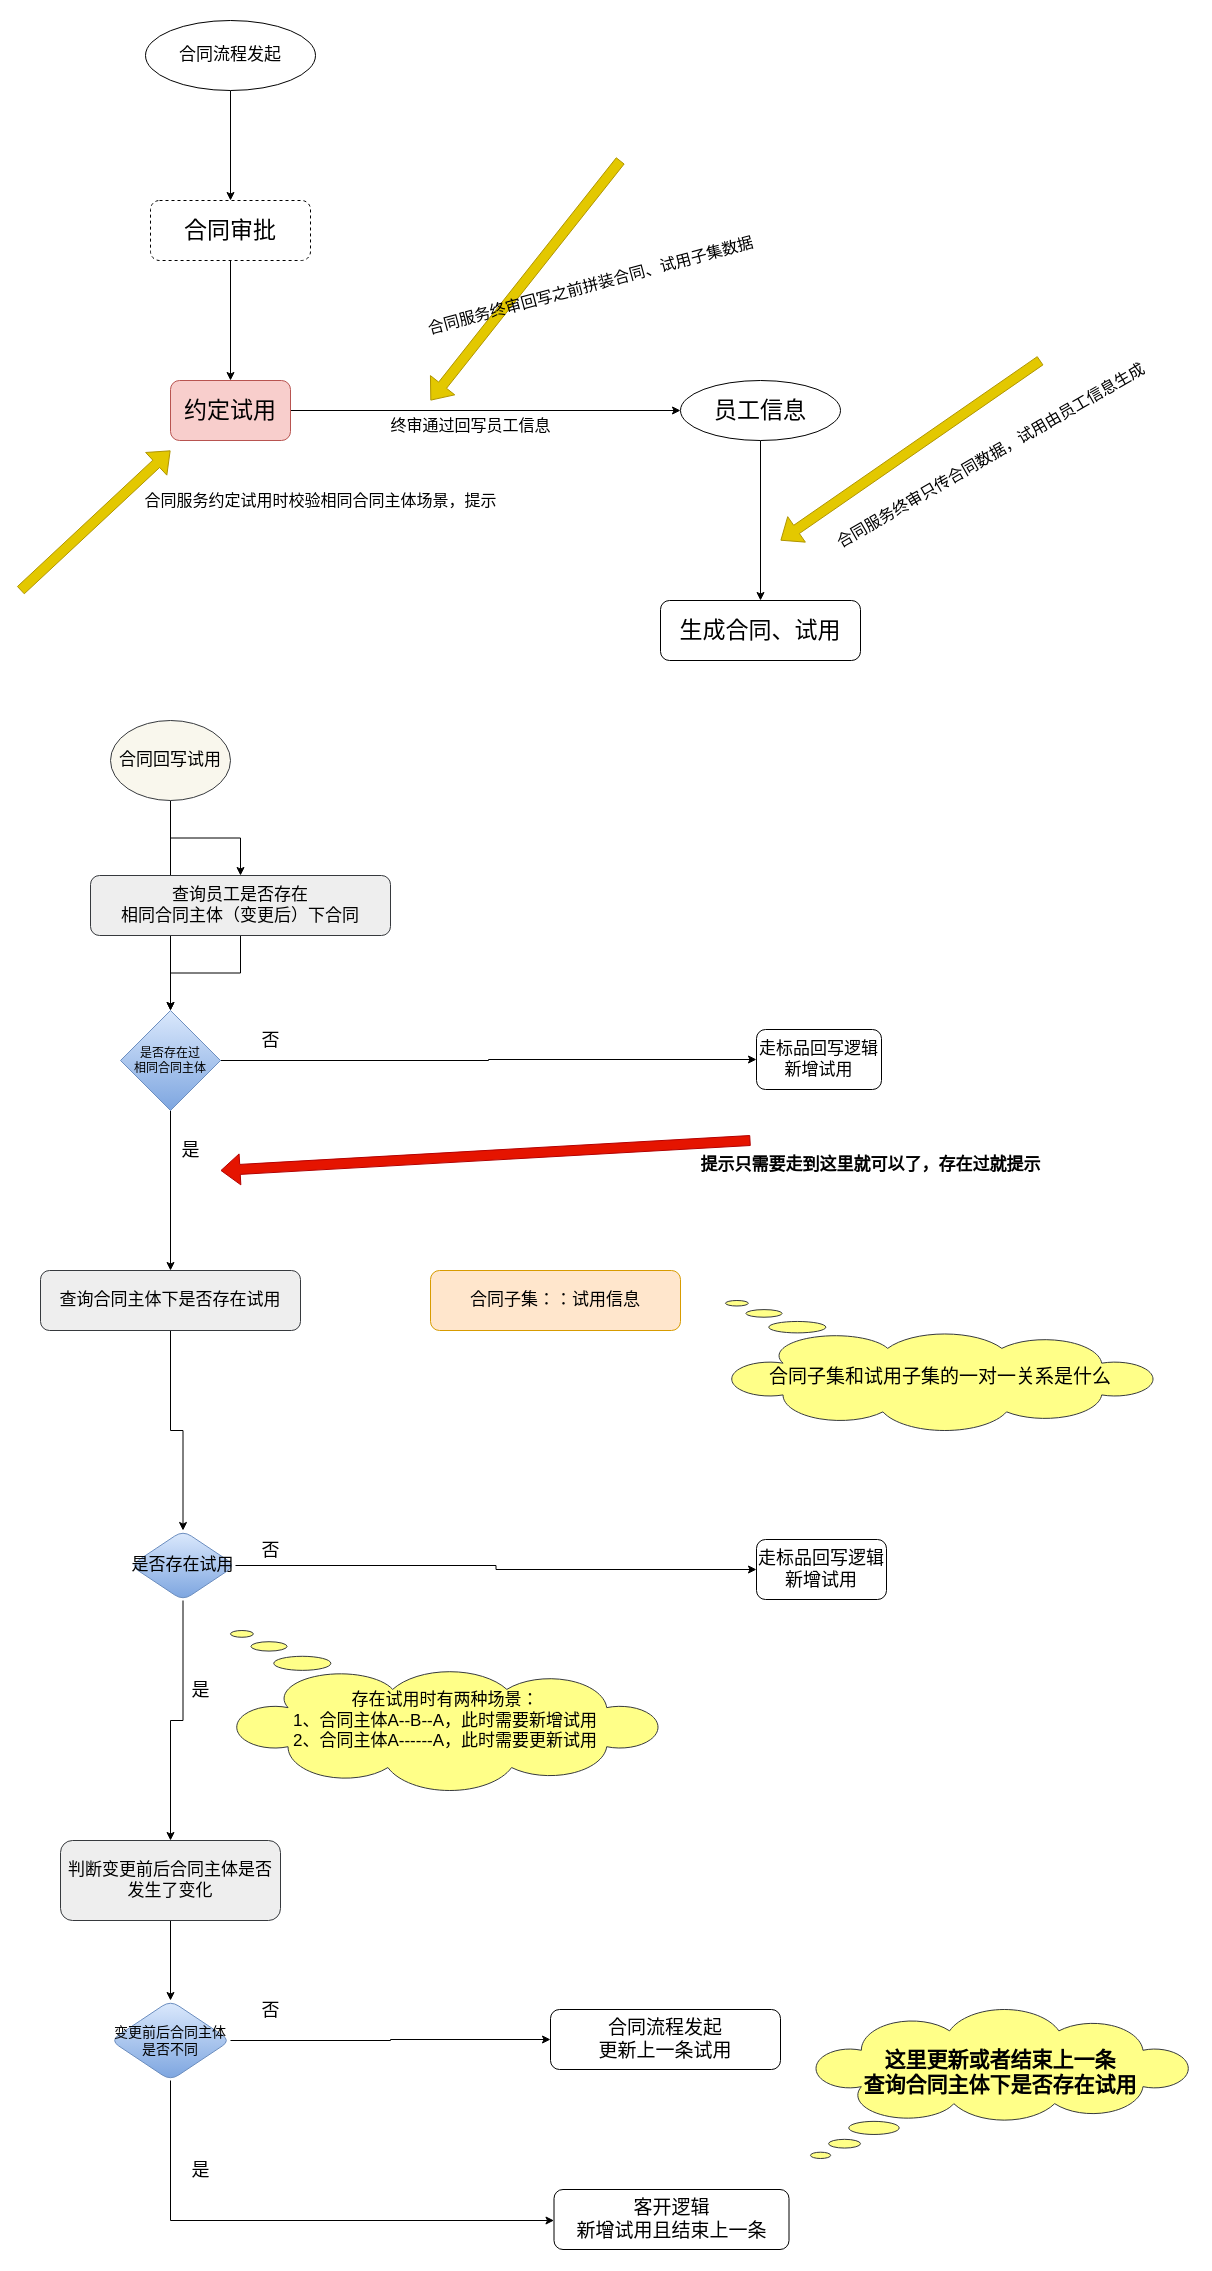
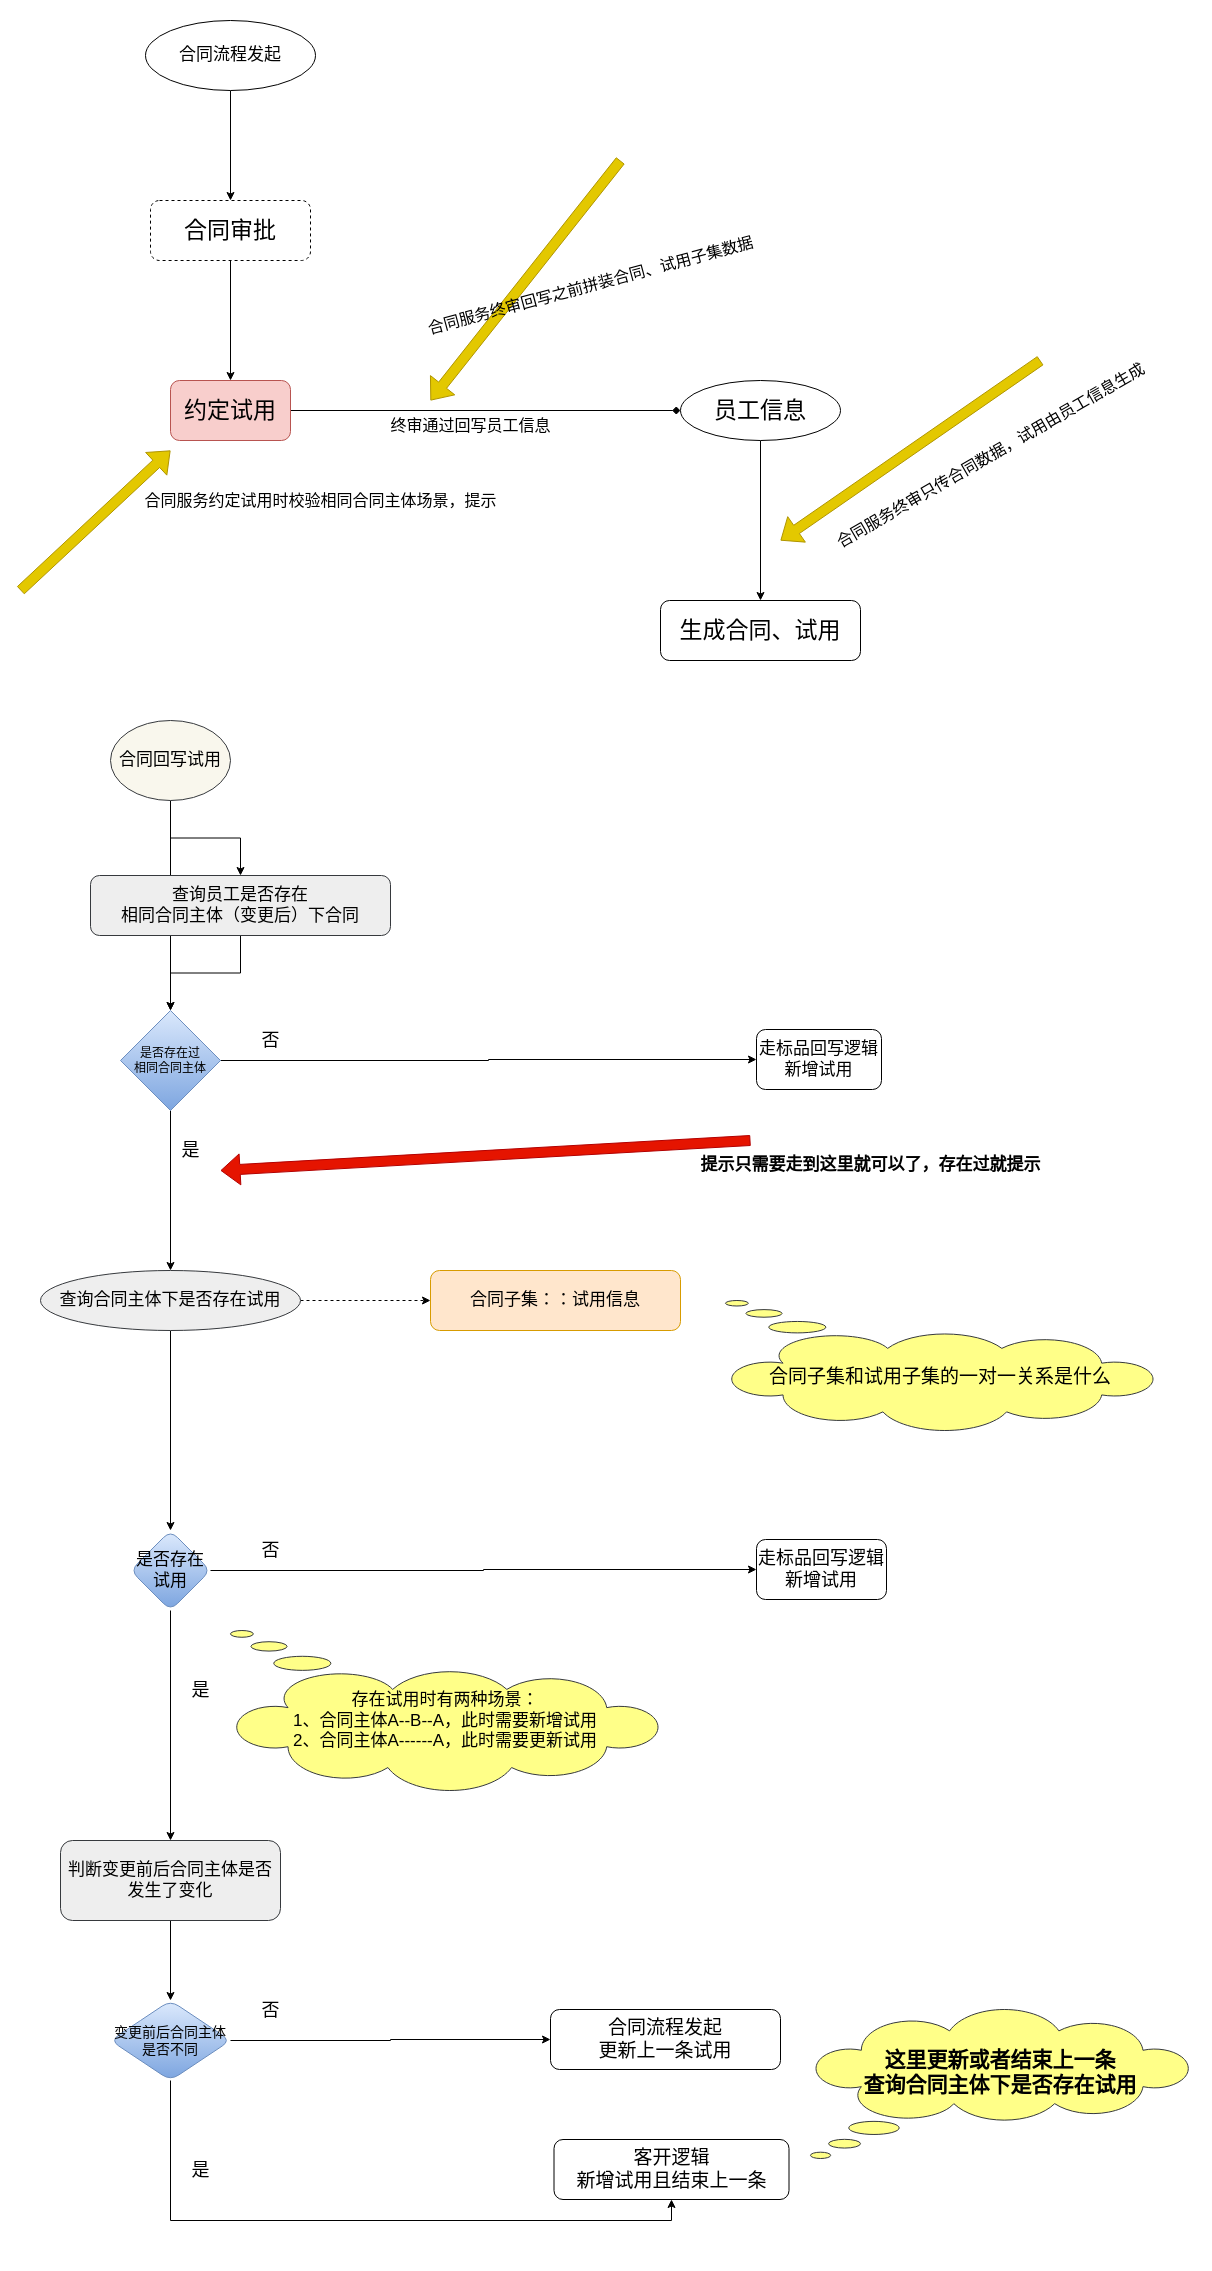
  <mxCell id="0" />
  <mxCell id="1" parent="0" />
  <mxCell id="2" style="edgeStyle=orthogonalEdgeStyle;rounded=0;orthogonalLoop=1;jettySize=auto;html=1;" edge="1" parent="1" source="3" target="5"><mxGeometry relative="1" as="geometry" /></mxCell>
  <mxCell id="3" value="合同审批" style="rounded=1;whiteSpace=wrap;html=1;fontSize=23;dashed=1;" vertex="1" parent="1"><mxGeometry x="150" y="200" width="160" height="60" as="geometry" /></mxCell>
- <mxCell id="4" style="edgeStyle=orthogonalEdgeStyle;rounded=0;orthogonalLoop=1;jettySize=auto;html=1;" edge="1" parent="1" source="5" target="7"><mxGeometry relative="1" as="geometry"><mxPoint x="690" y="410" as="targetPoint" /></mxGeometry></mxCell>
+ <mxCell id="4" style="edgeStyle=orthogonalEdgeStyle;rounded=0;orthogonalLoop=1;jettySize=auto;html=1;endArrow=diamond;" edge="1" parent="1" source="5" target="7"><mxGeometry relative="1" as="geometry"><mxPoint x="690" y="410" as="targetPoint" /></mxGeometry></mxCell>
  <mxCell id="5" value="约定试用" style="rounded=1;whiteSpace=wrap;html=1;fontSize=23;fillColor=#f8cecc;strokeColor=#b85450;" vertex="1" parent="1"><mxGeometry x="170" y="380" width="120" height="60" as="geometry" /></mxCell>
  <mxCell id="6" value="" style="edgeStyle=orthogonalEdgeStyle;rounded=0;orthogonalLoop=1;jettySize=auto;html=1;" edge="1" parent="1" source="7" target="9"><mxGeometry relative="1" as="geometry" /></mxCell>
  <mxCell id="7" value="员工信息" style="ellipse;whiteSpace=wrap;html=1;fontSize=23;" vertex="1" parent="1"><mxGeometry x="680" y="380" width="160" height="60" as="geometry" /></mxCell>
  <mxCell id="8" value="终审通过回写员工信息" style="text;html=1;align=center;verticalAlign=middle;resizable=0;points=[];autosize=1;strokeColor=none;fillColor=none;fontSize=16;" vertex="1" parent="1"><mxGeometry x="380" y="410" width="180" height="30" as="geometry" /></mxCell>
  <mxCell id="9" value="生成合同、试用" style="rounded=1;whiteSpace=wrap;html=1;fontSize=23;" vertex="1" parent="1"><mxGeometry x="660" y="600" width="200" height="60" as="geometry" /></mxCell>
  <mxCell id="10" style="edgeStyle=orthogonalEdgeStyle;rounded=0;orthogonalLoop=1;jettySize=auto;html=1;" edge="1" parent="1" source="11" target="3"><mxGeometry relative="1" as="geometry" /></mxCell>
  <mxCell id="11" value="合同流程发起" style="ellipse;whiteSpace=wrap;html=1;fontSize=17;" vertex="1" parent="1"><mxGeometry x="145" y="20" width="170" height="70" as="geometry" /></mxCell>
  <mxCell id="12" value="" style="shape=flexArrow;endArrow=classic;html=1;rounded=0;fillColor=#e3c800;strokeColor=#B09500;" edge="1" parent="1"><mxGeometry width="50" height="50" relative="1" as="geometry"><mxPoint y="590" as="sourcePoint" x="20" /><mxPoint x="170" y="450" as="targetPoint" /></mxGeometry></mxCell>
  <mxCell id="13" value="" style="shape=flexArrow;endArrow=classic;html=1;rounded=0;fillColor=#e3c800;strokeColor=#B09500;" edge="1" parent="1"><mxGeometry width="50" height="50" relative="1" as="geometry"><mxPoint x="620" y="160" as="sourcePoint" /><mxPoint x="430" y="400" as="targetPoint" /></mxGeometry></mxCell>
  <mxCell id="14" value="" style="shape=flexArrow;endArrow=classic;html=1;rounded=0;fillColor=#e3c800;strokeColor=#B09500;" edge="1" parent="1"><mxGeometry width="50" height="50" relative="1" as="geometry"><mxPoint x="1040" y="360" as="sourcePoint" /><mxPoint x="780" y="540" as="targetPoint" /></mxGeometry></mxCell>
  <mxCell id="15" value="合同服务终审回写之前拼装合同、试用子集数据" style="text;html=1;align=center;verticalAlign=middle;resizable=0;points=[];autosize=1;strokeColor=none;fillColor=none;rotation=-15;fontSize=16;" vertex="1" parent="1"><mxGeometry x="410" y="270" width="360" height="30" as="geometry" /></mxCell>
  <mxCell id="16" value="合同服务终审只传合同数据，试用由员工信息生成" style="text;html=1;align=center;verticalAlign=middle;resizable=0;points=[];autosize=1;strokeColor=none;fillColor=none;rotation=-30;fontSize=16;" vertex="1" parent="1"><mxGeometry x="800" y="440" width="380" height="30" as="geometry" /></mxCell>
  <mxCell id="17" value="合同服务约定试用时校验相同合同主体场景，提示" style="text;html=1;align=center;verticalAlign=middle;resizable=0;points=[];autosize=1;strokeColor=none;fillColor=none;rotation=0;fontSize=16;" vertex="1" parent="1"><mxGeometry x="130" y="485" width="380" height="30" as="geometry" /></mxCell>
  <mxCell id="18" value="" style="edgeStyle=orthogonalEdgeStyle;rounded=0;orthogonalLoop=1;jettySize=auto;html=1;" edge="1" parent="1" source="20" target="30"><mxGeometry relative="1" as="geometry" /></mxCell>
  <mxCell id="19" value="" style="edgeStyle=orthogonalEdgeStyle;rounded=0;orthogonalLoop=1;jettySize=auto;html=1;" edge="1" parent="1" source="20" target="37"><mxGeometry relative="1" as="geometry" /></mxCell>
  <mxCell id="20" value="合同回写试用" style="ellipse;whiteSpace=wrap;html=1;fontSize=17;fillColor=#f9f7ed;strokeColor=#36393d;" vertex="1" parent="1"><mxGeometry x="110" y="720" width="120" height="80" as="geometry" /></mxCell>
  <mxCell id="21" value="" style="edgeStyle=orthogonalEdgeStyle;rounded=0;orthogonalLoop=1;jettySize=auto;html=1;" edge="1" parent="1" source="23" target="26"><mxGeometry relative="1" as="geometry" /></mxCell>
- <mxCell id="23" value="查询合同主体下是否存在试用" style="rounded=1;whiteSpace=wrap;html=1;fontSize=17;fillColor=#eeeeee;strokeColor=#36393d;" vertex="1" parent="1"><mxGeometry x="40" y="1270" width="260" height="60" as="geometry" /></mxCell>
+ <mxCell id="22" style="edgeStyle=orthogonalEdgeStyle;rounded=0;orthogonalLoop=1;jettySize=auto;html=1;dashed=1;" edge="1" parent="1" source="23" target="27"><mxGeometry relative="1" as="geometry" /></mxCell>
+ <mxCell id="23" value="查询合同主体下是否存在试用" style="ellipse;whiteSpace=wrap;html=1;fontSize=17;fillColor=#eeeeee;strokeColor=#36393d;" vertex="1" parent="1"><mxGeometry x="40" y="1270" width="260" height="60" as="geometry" /></mxCell>
  <mxCell id="24" value="" style="edgeStyle=orthogonalEdgeStyle;rounded=0;orthogonalLoop=1;jettySize=auto;html=1;" edge="1" parent="1" source="26" target="34"><mxGeometry relative="1" as="geometry" /></mxCell>
  <mxCell id="25" value="" style="edgeStyle=orthogonalEdgeStyle;rounded=0;orthogonalLoop=1;jettySize=auto;html=1;" edge="1" parent="1" source="26" target="40"><mxGeometry relative="1" as="geometry" /></mxCell>
- <mxCell id="26" value="是否存在试用" style="rhombus;whiteSpace=wrap;html=1;fontSize=17;rounded=1;fillColor=#dae8fc;gradientColor=#7ea6e0;strokeColor=#6c8ebf;" vertex="1" parent="1"><mxGeometry x="130" y="1530" width="105" height="70" as="geometry" /></mxCell>
+ <mxCell id="26" value="是否存在试用" style="rhombus;whiteSpace=wrap;html=1;fontSize=17;rounded=1;fillColor=#dae8fc;gradientColor=#7ea6e0;strokeColor=#6c8ebf;" vertex="1" parent="1"><mxGeometry x="130" y="1530" width="80" height="80" as="geometry" /></mxCell>
  <mxCell id="27" value="合同子集：：试用信息" style="rounded=1;whiteSpace=wrap;html=1;fontSize=17;fillColor=#ffe6cc;strokeColor=#d79b00;" vertex="1" parent="1"><mxGeometry x="430" y="1270" width="250" height="60" as="geometry" /></mxCell>
  <mxCell id="28" style="edgeStyle=orthogonalEdgeStyle;rounded=0;orthogonalLoop=1;jettySize=auto;html=1;" edge="1" parent="1" source="30" target="23"><mxGeometry relative="1" as="geometry"><mxPoint x="170" y="1140" as="sourcePoint" /></mxGeometry></mxCell>
  <mxCell id="29" value="" style="edgeStyle=orthogonalEdgeStyle;rounded=0;orthogonalLoop=1;jettySize=auto;html=1;" edge="1" parent="1" source="30" target="32"><mxGeometry relative="1" as="geometry" /></mxCell>
  <mxCell id="30" value="是否存在过&lt;br&gt;相同合同主体" style="rhombus;whiteSpace=wrap;html=1;fontSize=12;fillColor=#dae8fc;strokeColor=#6c8ebf;gradientColor=#7ea6e0;" vertex="1" parent="1"><mxGeometry x="120" y="1010" width="100" height="100" as="geometry" /></mxCell>
  <mxCell id="31" value="是" style="text;html=1;align=center;verticalAlign=middle;resizable=0;points=[];autosize=1;strokeColor=none;fillColor=none;fontSize=18;" vertex="1" parent="1"><mxGeometry x="170" y="1130" width="40" height="40" as="geometry" /></mxCell>
  <mxCell id="32" value="走标品回写逻辑&lt;br style=&quot;font-size: 17px;&quot;&gt;新增试用" style="rounded=1;whiteSpace=wrap;html=1;fontSize=17;" vertex="1" parent="1"><mxGeometry x="756" y="1029" width="125" height="60" as="geometry" /></mxCell>
  <mxCell id="33" value="否" style="text;html=1;align=center;verticalAlign=middle;resizable=0;points=[];autosize=1;strokeColor=none;fillColor=none;fontSize=18;" vertex="1" parent="1"><mxGeometry x="250" y="1020" width="40" height="40" as="geometry" /></mxCell>
  <mxCell id="34" value="&lt;span style=&quot;font-size: 18px;&quot;&gt;走标品回写逻辑&lt;/span&gt;&lt;br style=&quot;font-size: 18px;&quot;&gt;&lt;span style=&quot;font-size: 18px;&quot;&gt;新增试用&lt;/span&gt;" style="whiteSpace=wrap;html=1;fontSize=18;rounded=1;" vertex="1" parent="1"><mxGeometry x="756" y="1539" width="130" height="60" as="geometry" /></mxCell>
  <mxCell id="35" value="否" style="text;html=1;align=center;verticalAlign=middle;resizable=0;points=[];autosize=1;strokeColor=none;fillColor=none;fontSize=18;" vertex="1" parent="1"><mxGeometry x="250" y="1530" width="40" height="40" as="geometry" /></mxCell>
  <mxCell id="36" value="" style="edgeStyle=orthogonalEdgeStyle;rounded=0;orthogonalLoop=1;jettySize=auto;html=1;" edge="1" parent="1" source="37" target="30"><mxGeometry relative="1" as="geometry" /></mxCell>
  <mxCell id="37" value="查询员工是否存在&lt;br&gt;相同合同主体（变更后）下合同" style="rounded=1;whiteSpace=wrap;html=1;fontSize=17;fillColor=#eeeeee;strokeColor=#36393d;" vertex="1" parent="1"><mxGeometry x="90" y="875" width="300" height="60" as="geometry" /></mxCell>
  <mxCell id="38" value="&lt;div style=&quot;font-size: 17px;&quot;&gt;&lt;br&gt;存在试用时有两种场景：&lt;br&gt;1、合同主体A--B--A，此时需要新增试用&lt;br&gt;2、合同主体A------A，此时需要更新试用&lt;br style=&quot;font-size: 17px;&quot;&gt;&lt;/div&gt;" style="whiteSpace=wrap;html=1;shape=mxgraph.basic.cloud_callout;fillColor=#ffff88;strokeColor=#36393d;fontSize=17;flipV=1;" vertex="1" parent="1"><mxGeometry x="230" y="1630" width="430" height="160" as="geometry" /></mxCell>
  <mxCell id="39" value="" style="edgeStyle=orthogonalEdgeStyle;rounded=0;orthogonalLoop=1;jettySize=auto;html=1;" edge="1" parent="1" source="40" target="46"><mxGeometry relative="1" as="geometry" /></mxCell>
  <mxCell id="40" value="判断变更前后合同主体是否发生了变化" style="whiteSpace=wrap;html=1;fontSize=17;fillColor=#eeeeee;strokeColor=#36393d;rounded=1;" vertex="1" parent="1"><mxGeometry x="60" y="1840" width="220" height="80" as="geometry" /></mxCell>
  <mxCell id="41" value="是" style="text;html=1;align=center;verticalAlign=middle;resizable=0;points=[];autosize=1;strokeColor=none;fillColor=none;fontSize=18;" vertex="1" parent="1"><mxGeometry x="180" y="1670" width="40" height="40" as="geometry" /></mxCell>
  <mxCell id="42" value="" style="shape=flexArrow;endArrow=classic;html=1;rounded=0;fillColor=#e51400;strokeColor=#B20000;" edge="1" parent="1"><mxGeometry width="50" height="50" relative="1" as="geometry"><mxPoint x="750" y="1140" as="sourcePoint" /><mxPoint x="220" y="1170" as="targetPoint" /></mxGeometry></mxCell>
  <mxCell id="43" value="提示只需要走到这里就可以了，存在过就提示" style="text;html=1;align=center;verticalAlign=middle;resizable=0;points=[];autosize=1;strokeColor=none;fillColor=none;fontSize=17;fontStyle=1" vertex="1" parent="1"><mxGeometry x="690" y="1150" width="360" height="30" as="geometry" /></mxCell>
  <mxCell id="44" style="edgeStyle=orthogonalEdgeStyle;rounded=0;orthogonalLoop=1;jettySize=auto;html=1;" edge="1" parent="1" source="46" target="47"><mxGeometry relative="1" as="geometry" /></mxCell>
  <mxCell id="45" style="edgeStyle=orthogonalEdgeStyle;rounded=0;orthogonalLoop=1;jettySize=auto;html=1;" edge="1" parent="1" source="46" target="49"><mxGeometry relative="1" as="geometry"><Array as="points"><mxPoint x="170" y="2220" /></Array></mxGeometry></mxCell>
  <mxCell id="46" value="变更前后合同主体是否不同" style="rhombus;whiteSpace=wrap;html=1;fontSize=14;fillColor=#dae8fc;strokeColor=#6c8ebf;rounded=1;gradientColor=#7ea6e0;" vertex="1" parent="1"><mxGeometry x="110" y="2000" width="120" height="80" as="geometry" /></mxCell>
  <mxCell id="47" value="&lt;span style=&quot;font-size: 19px;&quot;&gt;合同流程发起&lt;br style=&quot;font-size: 19px;&quot;&gt;更新上一条试用&lt;/span&gt;" style="whiteSpace=wrap;html=1;fontSize=19;rounded=1;" vertex="1" parent="1"><mxGeometry x="550" y="2009" width="230" height="60" as="geometry" /></mxCell>
  <mxCell id="48" value="否" style="text;html=1;align=center;verticalAlign=middle;resizable=0;points=[];autosize=1;strokeColor=none;fillColor=none;fontSize=18;" vertex="1" parent="1"><mxGeometry x="250" y="1990" width="40" height="40" as="geometry" /></mxCell>
- <mxCell id="49" value="&lt;span style=&quot;font-size: 19px;&quot;&gt;客开逻辑&lt;br style=&quot;font-size: 19px;&quot;&gt;新增试用且结束上一条&lt;/span&gt;" style="whiteSpace=wrap;html=1;fontSize=19;rounded=1;" vertex="1" parent="1"><mxGeometry x="553.5" y="2189" width="235" height="60" as="geometry" /></mxCell>
+ <mxCell id="49" value="&lt;span style=&quot;font-size: 19px;&quot;&gt;客开逻辑&lt;br style=&quot;font-size: 19px;&quot;&gt;新增试用且结束上一条&lt;/span&gt;" style="whiteSpace=wrap;html=1;fontSize=19;rounded=1;" vertex="1" parent="1"><mxGeometry x="553.5" y="2139" width="235" height="60" as="geometry" /></mxCell>
  <mxCell id="50" value="是" style="text;html=1;align=center;verticalAlign=middle;resizable=0;points=[];autosize=1;strokeColor=none;fillColor=none;fontSize=18;" vertex="1" parent="1"><mxGeometry x="180" y="2150" width="40" height="40" as="geometry" /></mxCell>
  <mxCell id="51" value="&lt;div style=&quot;font-size: 21px;&quot;&gt;这里更新或者结束上一条&lt;br style=&quot;font-size: 21px;&quot;&gt;查询合同主体下是否存在试用&lt;br style=&quot;font-size: 21px;&quot;&gt;&lt;br style=&quot;font-size: 21px;&quot;&gt;&lt;/div&gt;" style="whiteSpace=wrap;html=1;shape=mxgraph.basic.cloud_callout;fillColor=#ffff88;strokeColor=#36393d;fontSize=21;flipV=0;direction=east;fontStyle=1" vertex="1" parent="1"><mxGeometry x="810" y="2009" width="380" height="149" as="geometry" /></mxCell>
  <mxCell id="52" value="&lt;div style=&quot;font-size: 19px;&quot;&gt;&lt;br style=&quot;font-size: 19px;&quot;&gt;合同子集和试用子集的一对一关系是什么&lt;br style=&quot;font-size: 19px;&quot;&gt;&lt;/div&gt;" style="whiteSpace=wrap;html=1;shape=mxgraph.basic.cloud_callout;fillColor=#ffff88;strokeColor=#36393d;fontSize=19;flipV=1;" vertex="1" parent="1"><mxGeometry x="725" y="1300" width="430" height="130" as="geometry" /></mxCell>
